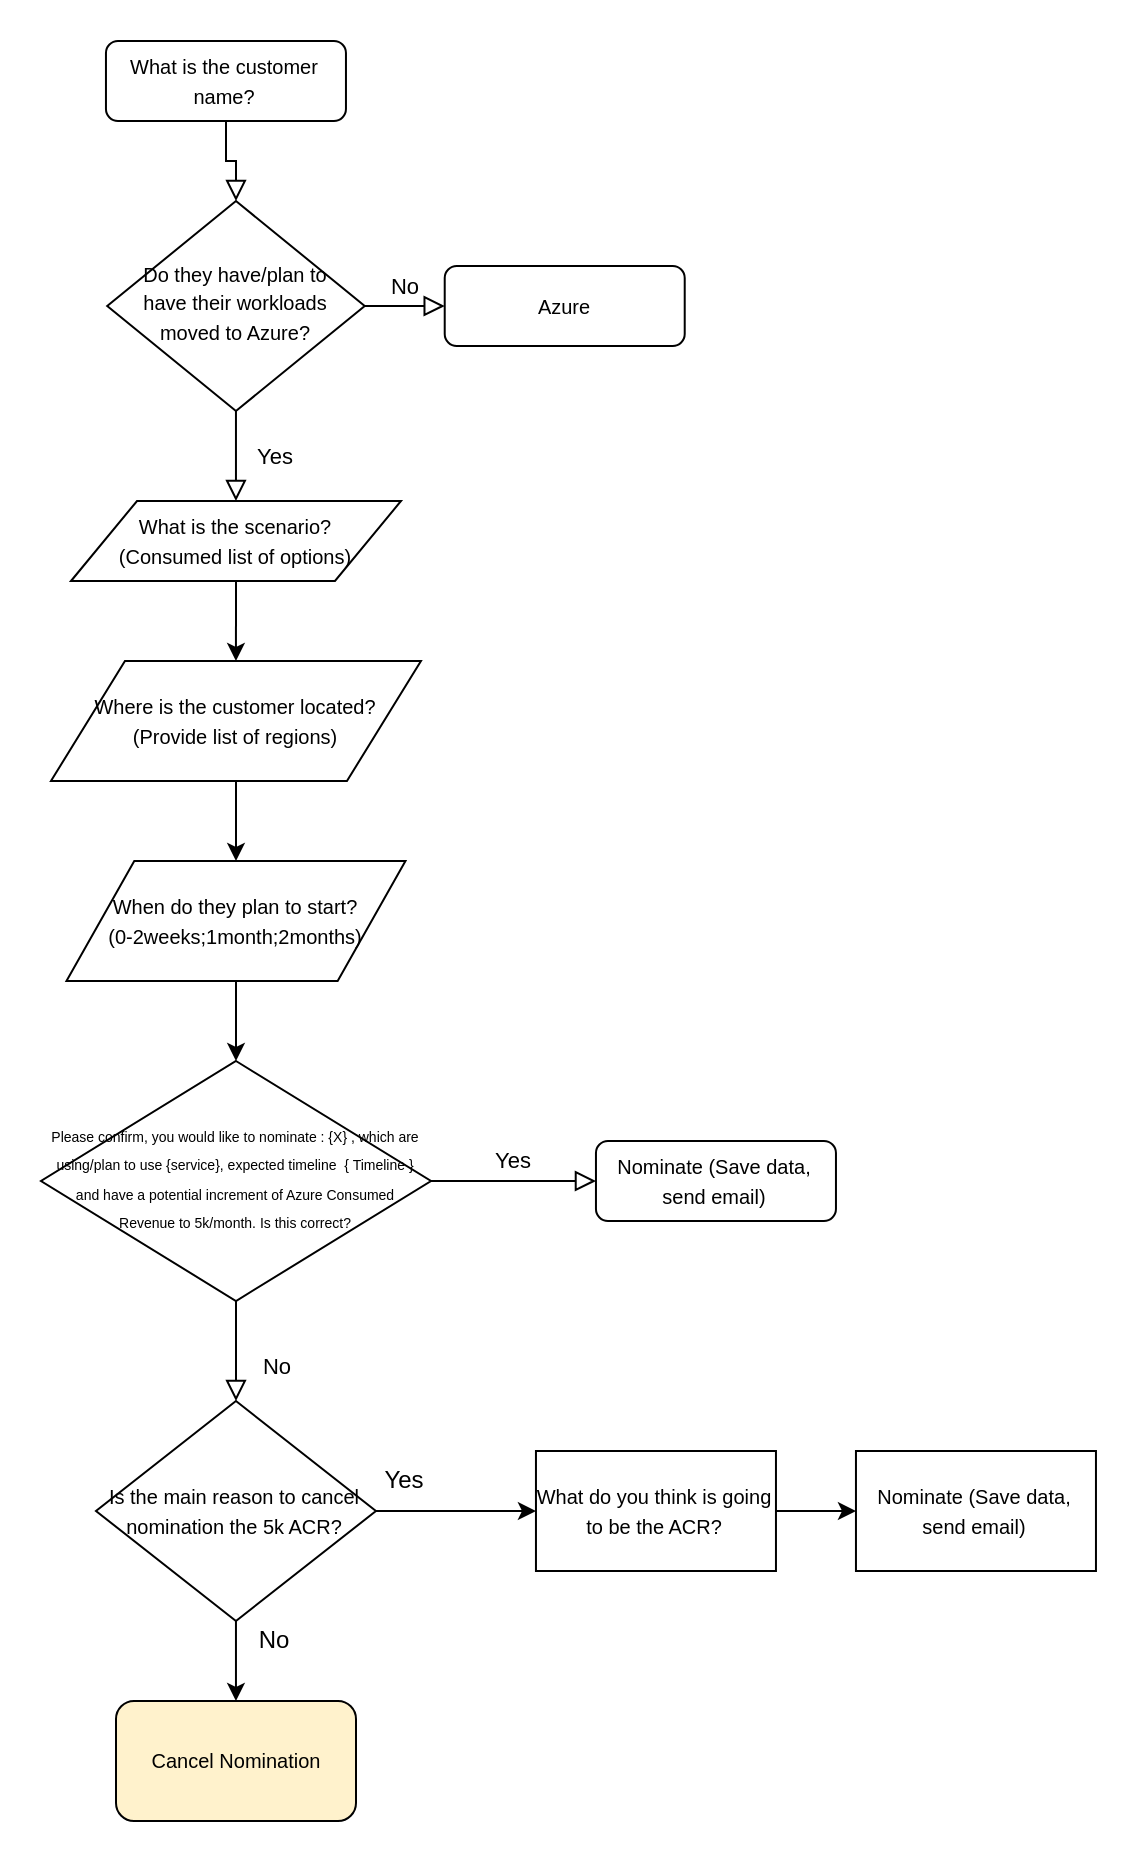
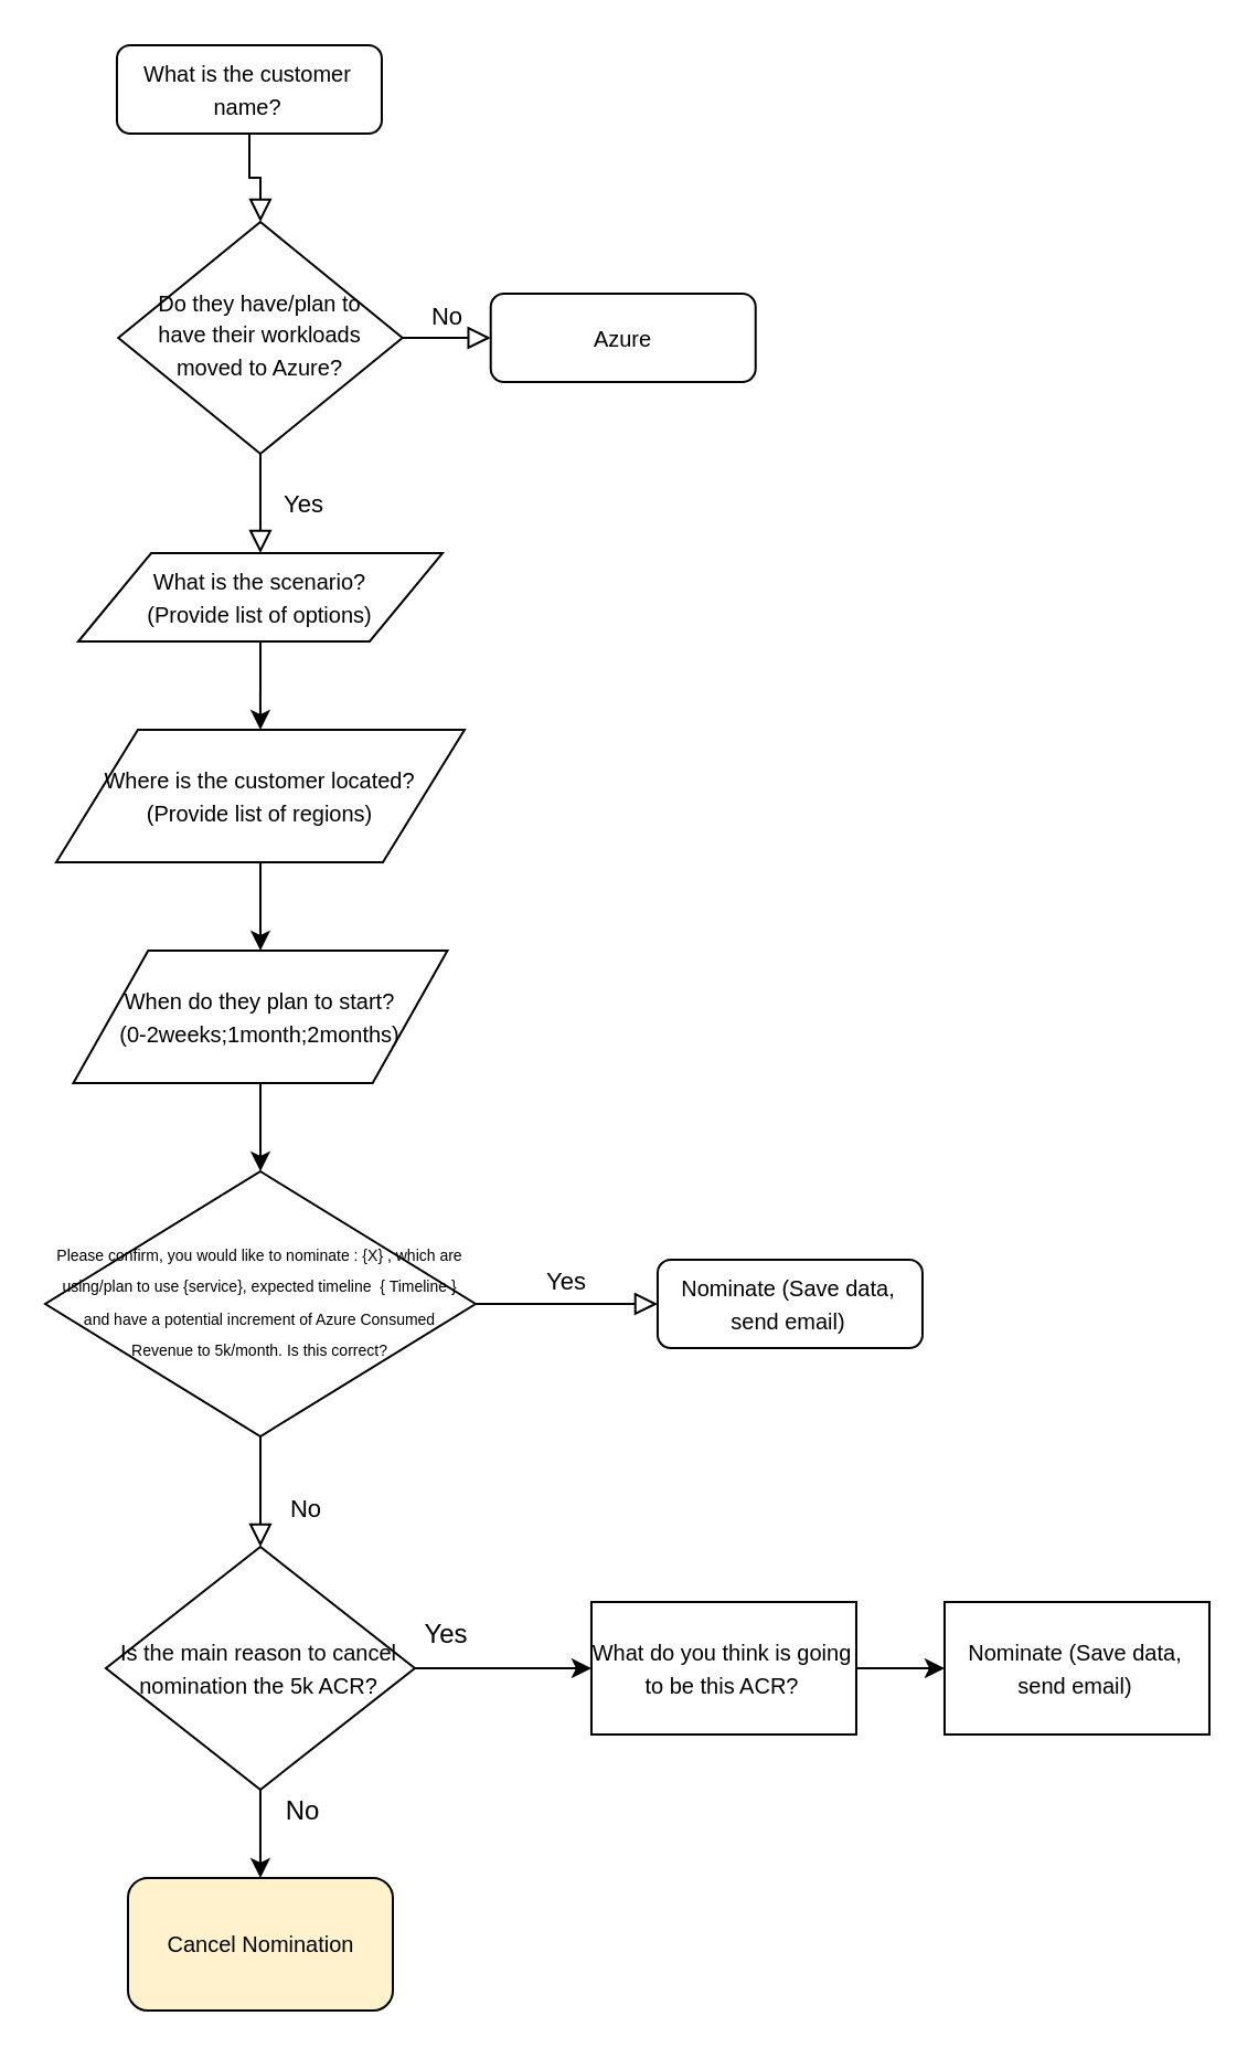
  <mxCell id="0" />
  <mxCell id="1" parent="0" />
  <mxCell id="2" value="" style="rounded=0;html=1;jettySize=auto;orthogonalLoop=1;fontSize=11;endArrow=block;endFill=0;endSize=8;strokeWidth=1;shadow=0;labelBackgroundColor=none;edgeStyle=orthogonalEdgeStyle;" parent="1" source="3" target="5" edge="1"><mxGeometry relative="1" as="geometry" /></mxCell>
  <mxCell id="3" value="&lt;font style=&quot;font-size: 10px&quot;&gt;What is the customer name?&lt;/font&gt;" style="rounded=1;whiteSpace=wrap;html=1;fontSize=12;glass=0;strokeWidth=1;shadow=0;" parent="1" vertex="1"><mxGeometry x="52.48" y="20" width="120" height="40" as="geometry" /></mxCell>
  <mxCell id="4" value="No" style="edgeStyle=orthogonalEdgeStyle;rounded=0;html=1;jettySize=auto;orthogonalLoop=1;fontSize=11;endArrow=block;endFill=0;endSize=8;strokeWidth=1;shadow=0;labelBackgroundColor=none;" parent="1" source="5" target="6" edge="1"><mxGeometry y="10" relative="1" as="geometry"><mxPoint as="offset" /></mxGeometry></mxCell>
  <mxCell id="5" value="&lt;font style=&quot;font-size: 10px&quot;&gt;Do they have/plan to &lt;br&gt;have their workloads moved to Azure?&lt;/font&gt;" style="rhombus;whiteSpace=wrap;html=1;shadow=0;fontFamily=Helvetica;fontSize=12;align=center;strokeWidth=1;spacing=6;spacingTop=-4;" parent="1" vertex="1"><mxGeometry x="53.11" y="100" width="128.75" height="105" as="geometry" /></mxCell>
  <mxCell id="6" value="&lt;font style=&quot;font-size: 10px&quot;&gt;Azure&lt;/font&gt;" style="rounded=1;whiteSpace=wrap;html=1;fontSize=12;glass=0;strokeWidth=1;shadow=0;" parent="1" vertex="1"><mxGeometry x="221.86" y="132.5" width="120" height="40" as="geometry" /></mxCell>
  <mxCell id="7" value="Yes" style="edgeStyle=orthogonalEdgeStyle;rounded=0;html=1;jettySize=auto;orthogonalLoop=1;fontSize=11;endArrow=block;endFill=0;endSize=8;strokeWidth=1;shadow=0;labelBackgroundColor=none;" parent="1" source="8" target="9" edge="1"><mxGeometry y="10" relative="1" as="geometry"><mxPoint as="offset" /></mxGeometry></mxCell>
  <mxCell id="8" value="&lt;font style=&quot;font-size: 7px&quot;&gt;Please confirm, you would like to nominate : {X} , which are using/plan to use {service}, expected timeline&amp;nbsp; { Timeline } and have a potential increment of Azure Consumed Revenue to 5k/month. Is this correct?&lt;/font&gt;" style="rhombus;whiteSpace=wrap;html=1;shadow=0;fontFamily=Helvetica;fontSize=12;align=center;strokeWidth=1;spacing=6;spacingTop=-4;" parent="1" vertex="1"><mxGeometry x="20" y="530" width="195" height="120" as="geometry" /></mxCell>
  <mxCell id="9" value="&lt;font style=&quot;font-size: 10px&quot;&gt;Nominate (Save data, send email)&lt;/font&gt;" style="rounded=1;whiteSpace=wrap;html=1;fontSize=12;glass=0;strokeWidth=1;shadow=0;" parent="1" vertex="1"><mxGeometry x="297.48" y="570" width="120" height="40" as="geometry" /></mxCell>
  <mxCell id="10" style="edgeStyle=orthogonalEdgeStyle;rounded=0;orthogonalLoop=1;jettySize=auto;html=1;exitX=0.5;exitY=1;exitDx=0;exitDy=0;entryX=0.5;entryY=0;entryDx=0;entryDy=0;strokeColor=#000000;comic=0;shadow=0;" parent="1" source="11" target="14" edge="1"><mxGeometry relative="1" as="geometry" /></mxCell>
- <mxCell id="11" value="&lt;font style=&quot;font-size: 10px&quot;&gt;What is the scenario?&lt;br&gt;(Consumed list of options)&lt;/font&gt;" style="shape=parallelogram;perimeter=parallelogramPerimeter;whiteSpace=wrap;html=1;" parent="1" vertex="1"><mxGeometry x="35" y="250" width="165" height="40" as="geometry" /></mxCell>
+ <mxCell id="11" value="&lt;font style=&quot;font-size: 10px&quot;&gt;What is the scenario?&lt;br&gt;(Provide list of options)&lt;/font&gt;" style="shape=parallelogram;perimeter=parallelogramPerimeter;whiteSpace=wrap;html=1;" parent="1" vertex="1"><mxGeometry x="35" y="250" width="165" height="40" as="geometry" /></mxCell>
  <mxCell id="12" value="Yes" style="rounded=0;html=1;jettySize=auto;orthogonalLoop=1;fontSize=11;endArrow=block;endFill=0;endSize=8;strokeWidth=1;shadow=0;labelBackgroundColor=none;edgeStyle=orthogonalEdgeStyle;" parent="1" source="5" target="11" edge="1"><mxGeometry y="20" relative="1" as="geometry"><mxPoint as="offset" /><mxPoint x="118.005" y="205" as="sourcePoint" /><mxPoint x="118.005" y="410.004" as="targetPoint" /></mxGeometry></mxCell>
  <mxCell id="13" value="" style="edgeStyle=orthogonalEdgeStyle;rounded=0;comic=0;orthogonalLoop=1;jettySize=auto;html=1;shadow=0;strokeColor=#000000;" parent="1" source="14" target="16" edge="1"><mxGeometry relative="1" as="geometry" /></mxCell>
  <mxCell id="14" value="&lt;font style=&quot;font-size: 10px&quot;&gt;Where is the customer located?&lt;br&gt;(Provide list of regions)&lt;/font&gt;" style="shape=parallelogram;perimeter=parallelogramPerimeter;whiteSpace=wrap;html=1;" parent="1" vertex="1"><mxGeometry x="24.98" y="330" width="185" height="60" as="geometry" /></mxCell>
  <mxCell id="15" value="" style="edgeStyle=orthogonalEdgeStyle;rounded=0;comic=0;orthogonalLoop=1;jettySize=auto;html=1;shadow=0;strokeColor=#000000;entryX=0.5;entryY=0;entryDx=0;entryDy=0;" parent="1" source="16" target="8" edge="1"><mxGeometry relative="1" as="geometry"><mxPoint x="117.495" y="570" as="targetPoint" /></mxGeometry></mxCell>
  <mxCell id="16" value="&lt;font style=&quot;font-size: 10px&quot;&gt;&lt;font style=&quot;font-size: 10px&quot;&gt;When do they plan to start?&lt;br&gt;&lt;/font&gt;&lt;font style=&quot;font-size: 10px&quot;&gt;(0-&lt;font style=&quot;font-size: 10px&quot;&gt;2weeks;1month;2months)&lt;/font&gt;&lt;/font&gt;&lt;/font&gt;" style="shape=parallelogram;perimeter=parallelogramPerimeter;whiteSpace=wrap;html=1;" parent="1" vertex="1"><mxGeometry x="32.74" y="430" width="169.49" height="60" as="geometry" /></mxCell>
  <mxCell id="17" value="" style="edgeStyle=orthogonalEdgeStyle;rounded=0;comic=0;orthogonalLoop=1;jettySize=auto;html=1;shadow=0;strokeColor=#000000;" parent="1" source="19" edge="1"><mxGeometry relative="1" as="geometry"><mxPoint x="267.47" y="755" as="targetPoint" /></mxGeometry></mxCell>
  <mxCell id="18" value="" style="edgeStyle=orthogonalEdgeStyle;rounded=0;comic=0;orthogonalLoop=1;jettySize=auto;html=1;shadow=0;strokeColor=#000000;" parent="1" source="19" target="25" edge="1"><mxGeometry relative="1" as="geometry" /></mxCell>
  <mxCell id="19" value="&lt;font style=&quot;font-size: 10px&quot;&gt;Is the main reason to cancel nomination the 5k ACR?&lt;/font&gt;" style="rhombus;whiteSpace=wrap;html=1;" parent="1" vertex="1"><mxGeometry x="47.49" y="700" width="139.98" height="110" as="geometry" /></mxCell>
  <mxCell id="20" value="No" style="rounded=0;html=1;jettySize=auto;orthogonalLoop=1;fontSize=11;endArrow=block;endFill=0;endSize=8;strokeWidth=1;shadow=0;labelBackgroundColor=none;edgeStyle=orthogonalEdgeStyle;" parent="1" source="8" target="19" edge="1"><mxGeometry x="0.333" y="20" relative="1" as="geometry"><mxPoint as="offset" /><mxPoint x="117.5" y="650" as="sourcePoint" /><mxPoint x="117.5" y="700" as="targetPoint" /></mxGeometry></mxCell>
  <mxCell id="21" value="Yes" style="text;html=1;strokeColor=none;fillColor=none;align=center;verticalAlign=middle;whiteSpace=wrap;rounded=0;" parent="1" vertex="1"><mxGeometry x="181.86" y="730" width="40" height="20" as="geometry" /></mxCell>
  <mxCell id="22" value="" style="edgeStyle=orthogonalEdgeStyle;rounded=0;comic=0;orthogonalLoop=1;jettySize=auto;html=1;shadow=0;strokeColor=#000000;" parent="1" source="23" target="24" edge="1"><mxGeometry relative="1" as="geometry" /></mxCell>
- <mxCell id="23" value="&lt;font style=&quot;font-size: 10px&quot;&gt;What do you think is going to be the ACR?&lt;/font&gt;" style="rounded=0;whiteSpace=wrap;html=1;" parent="1" vertex="1"><mxGeometry x="267.48" y="725" width="120" height="60" as="geometry" /></mxCell>
+ <mxCell id="23" value="&lt;font style=&quot;font-size: 10px&quot;&gt;What do you think is going to be this ACR?&lt;/font&gt;" style="rounded=0;whiteSpace=wrap;html=1;" parent="1" vertex="1"><mxGeometry x="267.48" y="725" width="120" height="60" as="geometry" /></mxCell>
  <mxCell id="24" value="&lt;font style=&quot;font-size: 10px&quot;&gt;Nominate (Save data, send email)&lt;/font&gt;" style="rounded=0;whiteSpace=wrap;html=1;" parent="1" vertex="1"><mxGeometry x="427.48" y="725" width="120" height="60" as="geometry" /></mxCell>
  <mxCell id="25" value="&lt;font style=&quot;font-size: 10px&quot;&gt;Cancel Nomination&lt;/font&gt;" style="rounded=1;whiteSpace=wrap;html=1;fillColor=#fff2cc;" parent="1" vertex="1"><mxGeometry x="57.5" y="850" width="120" height="60" as="geometry" /></mxCell>
  <mxCell id="26" value="No" style="text;html=1;strokeColor=none;fillColor=none;align=center;verticalAlign=middle;whiteSpace=wrap;rounded=0;" parent="1" vertex="1"><mxGeometry x="117.48" y="810" width="40" height="20" as="geometry" /></mxCell>
